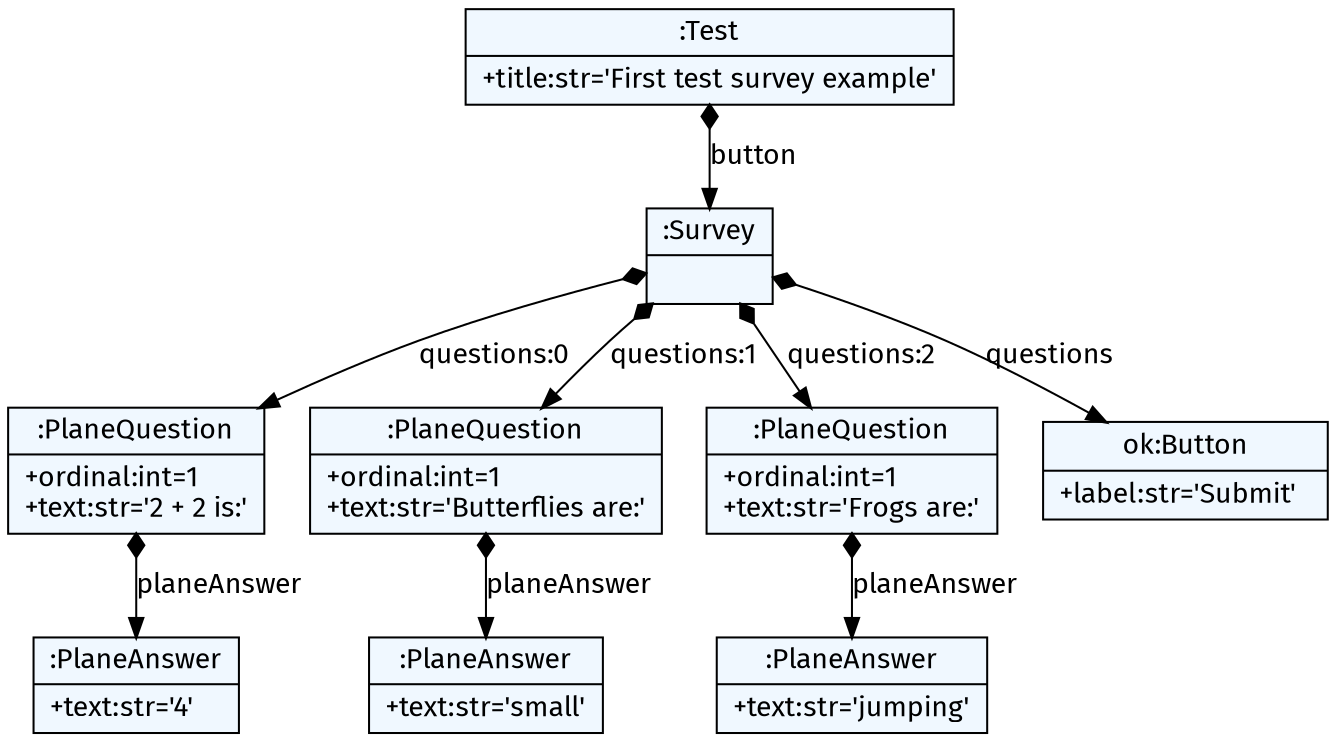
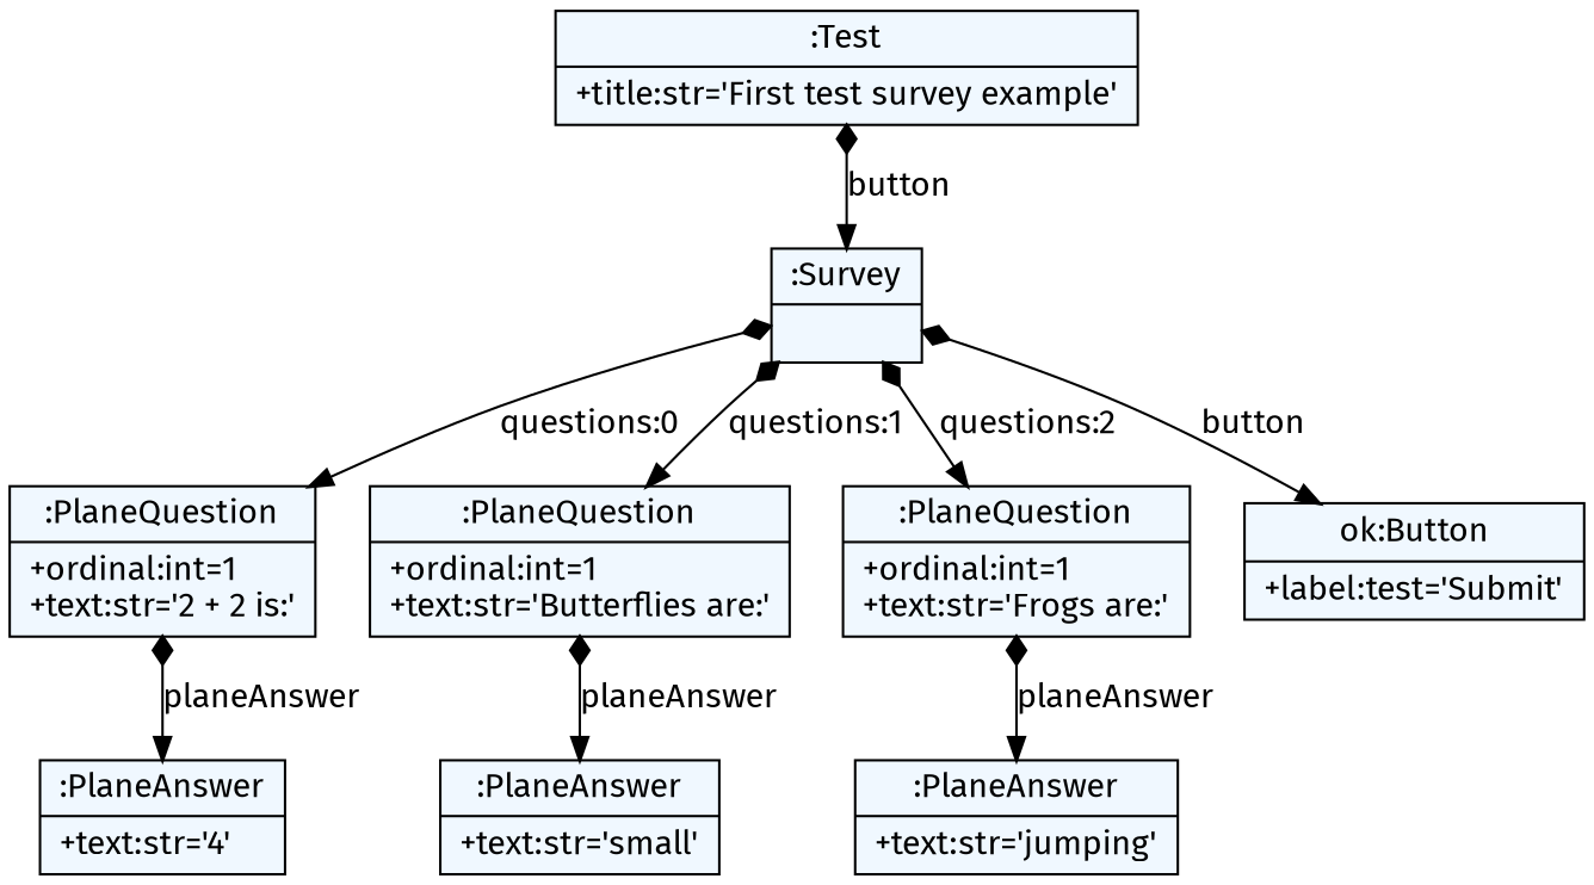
  digraph {
    fontname="Fira Sans"
    fontsize=8
    nodesep=0.3
    node [fillcolor=aliceblue fontname="Fira Sans" shape=record style=filled]
    edge [arrowtail=diamond dir=both fontname="Fira Sans"]
    n1 [label="{:Test|+title:str='First test survey example'\l}"]
    n2 [label="{:Survey|}"]
    n3 [label="{:PlaneQuestion|+ordinal:int=1\l+text:str='2 + 2 is:'\l}"]
    n4 [label="{:PlaneQuestion|+ordinal:int=1\l+text:str='Butterflies are:'\l}"]
    n5 [label="{:PlaneQuestion|+ordinal:int=1\l+text:str='Frogs are:'\l}"]
-   n6 [label="{ok:Button|+label:str='Submit'\l}"]
+   n6 [label="{ok:Button|+label:test='Submit'\l}"]
    n7 [label="{:PlaneAnswer|+text:str='4'\l}"]
    n8 [label="{:PlaneAnswer|+text:str='small'\l}"]
    n9 [label="{:PlaneAnswer|+text:str='jumping'\l}"]
    n1 -> n2 [label=button]
    n2 -> n3 [label="questions:0"]
    n2 -> n4 [label="questions:1"]
    n2 -> n5 [label="questions:2"]
-   n2 -> n6 [label=questions]
+   n2 -> n6 [label=button]
    n3 -> n7 [label=planeAnswer]
    n4 -> n8 [label=planeAnswer]
    n5 -> n9 [label=planeAnswer]
  }
